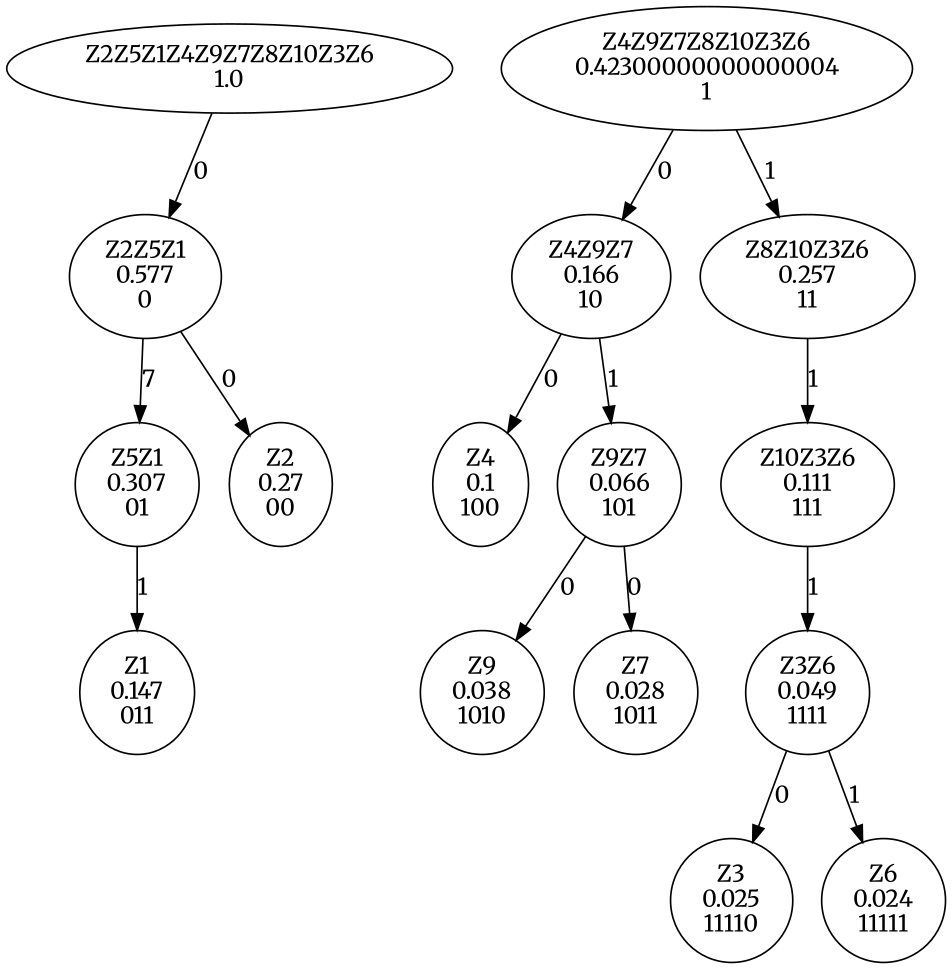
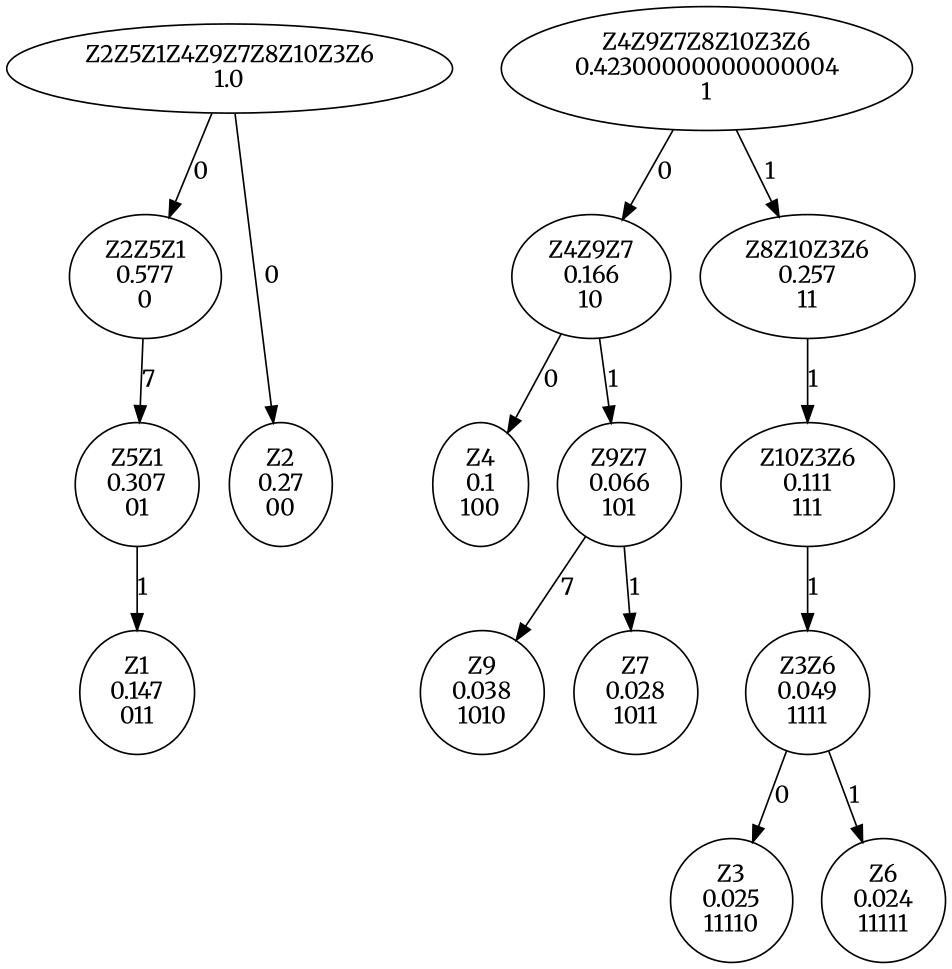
  digraph {
    fontname=Merriweather
    node [fontname=Merriweather]
    edge [fontname=Merriweather]
    n1 [label="Z2Z5Z1Z4Z9Z7Z8Z10Z3Z6\n1.0\n"]
    n2 [label="Z2Z5Z1\n0.577\n0"]
    n3 [label="Z2\n0.27\n00"]
    n4 [label="Z5Z1\n0.307\n01"]
    n5 [label="Z4Z9Z7Z8Z10Z3Z6\n0.42300000000000004\n1"]
    n6 [label="Z4Z9Z7\n0.166\n10"]
    n7 [label="Z8Z10Z3Z6\n0.257\n11"]
    n8 [label="Z1\n0.147\n011"]
    n9 [label="Z4\n0.1\n100"]
    n10 [label="Z9Z7\n0.066\n101"]
    n11 [label="Z10Z3Z6\n0.111\n111"]
    n12 [label="Z9\n0.038\n1010"]
    n13 [label="Z7\n0.028\n1011"]
    n14 [label="Z3Z6\n0.049\n1111"]
    n15 [label="Z3\n0.025\n11110"]
    n16 [label="Z6\n0.024\n11111"]
    n1 -> n2 [label=0]
-   n2 -> n3 [label=0]
+   n1 -> n3 [label=0]
    n2 -> n4 [label=7]
    n4 -> n8 [label=1]
    n5 -> n6 [label=0]
    n5 -> n7 [label=1]
    n6 -> n9 [label=0]
    n6 -> n10 [label=1]
    n7 -> n11 [label=1]
-   n10 -> n12 [label=0]
-   n10 -> n13 [label=0]
+   n10 -> n12 [label=7]
+   n10 -> n13 [label=1]
    n11 -> n14 [label=1]
    n14 -> n15 [label=0]
    n14 -> n16 [label=1]
  }
